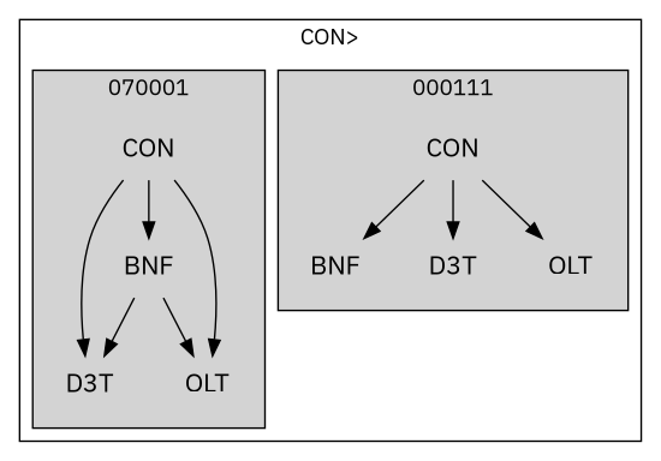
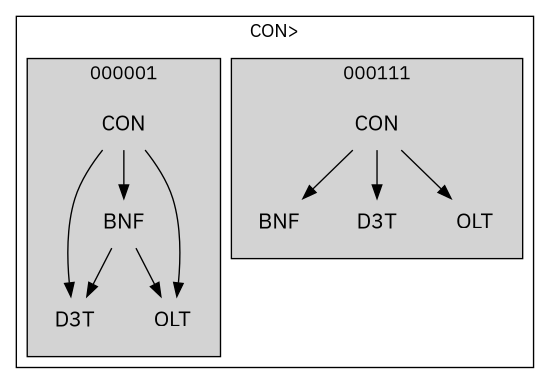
  strict digraph {
    compound=false
    labelloc=t
    fontname="IBM Plex Sans"
    node [fontsize=16 shape=plaintext fontname="IBM Plex Sans"]
    edge [fontname="IBM Plex Sans"]
    n1 [label=CON]
    n2 [label=BNF]
    n3 [label=D3T]
    n4 [label=OLT]
    n5 [label=CON]
    n6 [label=BNF]
    n7 [label=D3T]
    n8 [label=OLT]
    subgraph cluster_1 {
      label="CON>"
      subgraph cluster_2 {
        label=000111
        style=filled
        n1
        n2
        n3
        n4
      }
      subgraph cluster_3 {
-       label=070001
+       label=000001
        style=filled
        n5
        n6
        n7
        n8
      }
    }
    n1 -> n2
    n1 -> n3
    n1 -> n4
    n5 -> n6
    n5 -> n7
    n5 -> n8
    n6 -> n7
    n6 -> n8
  }
